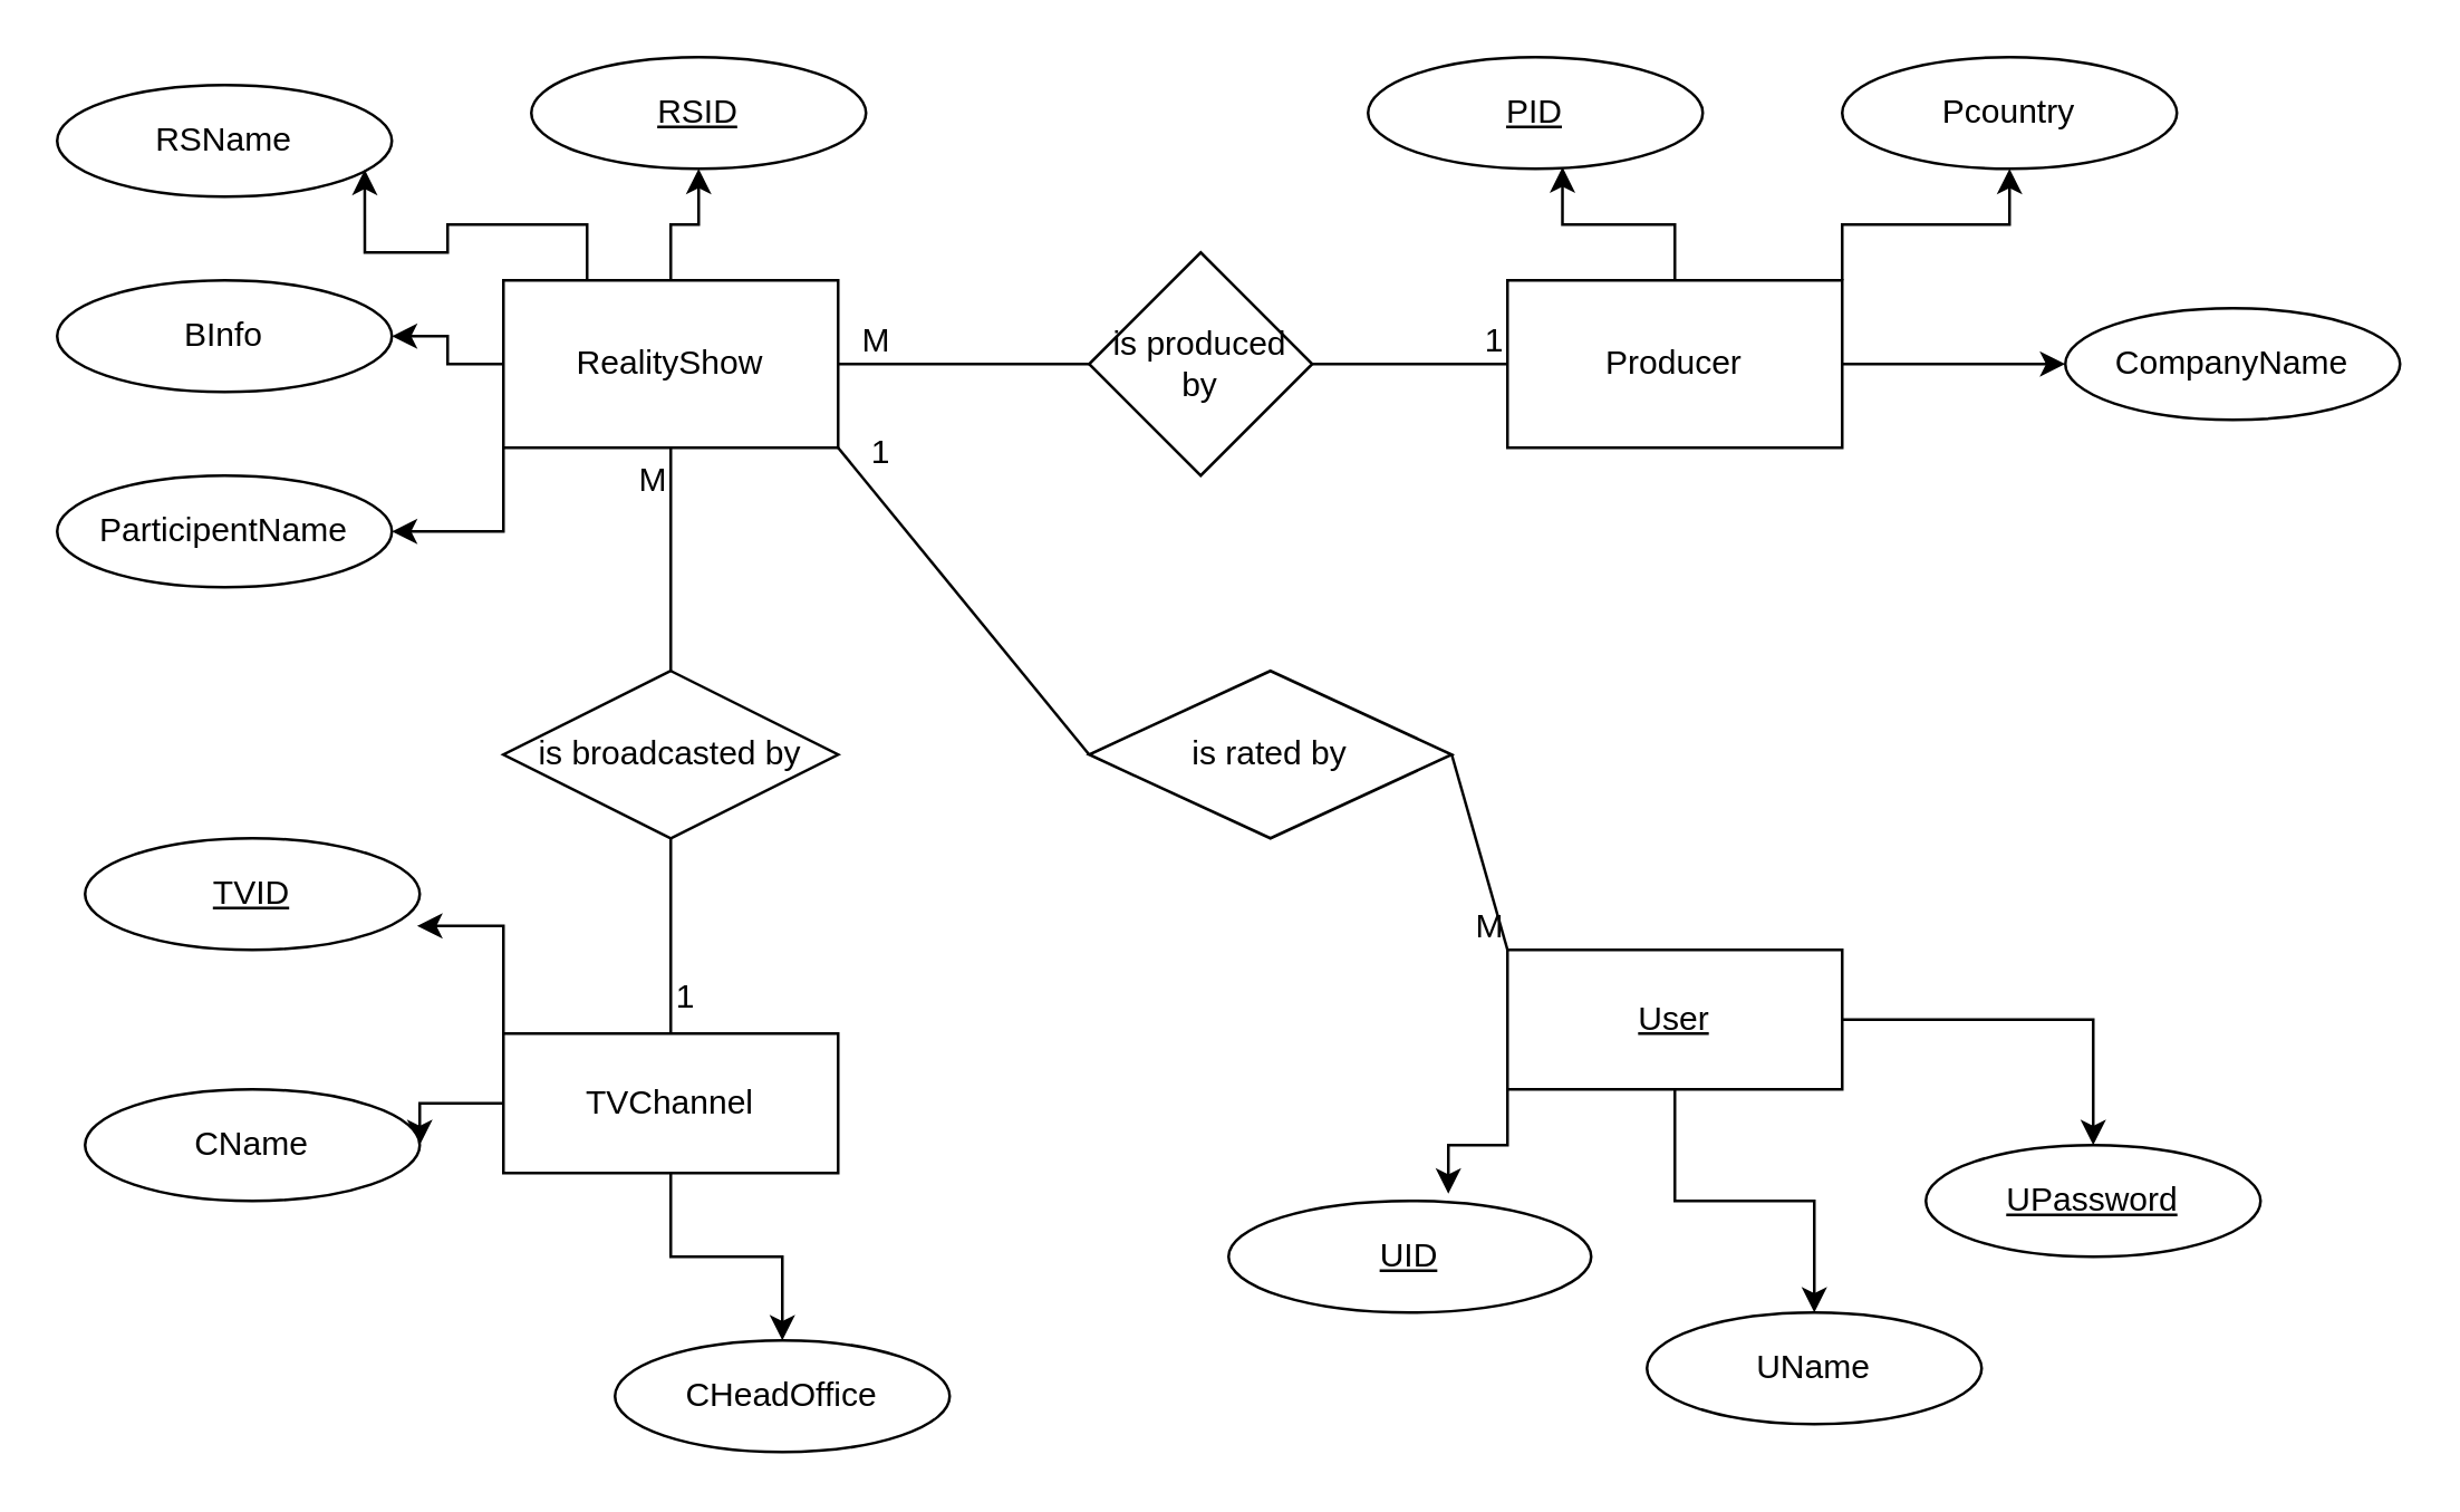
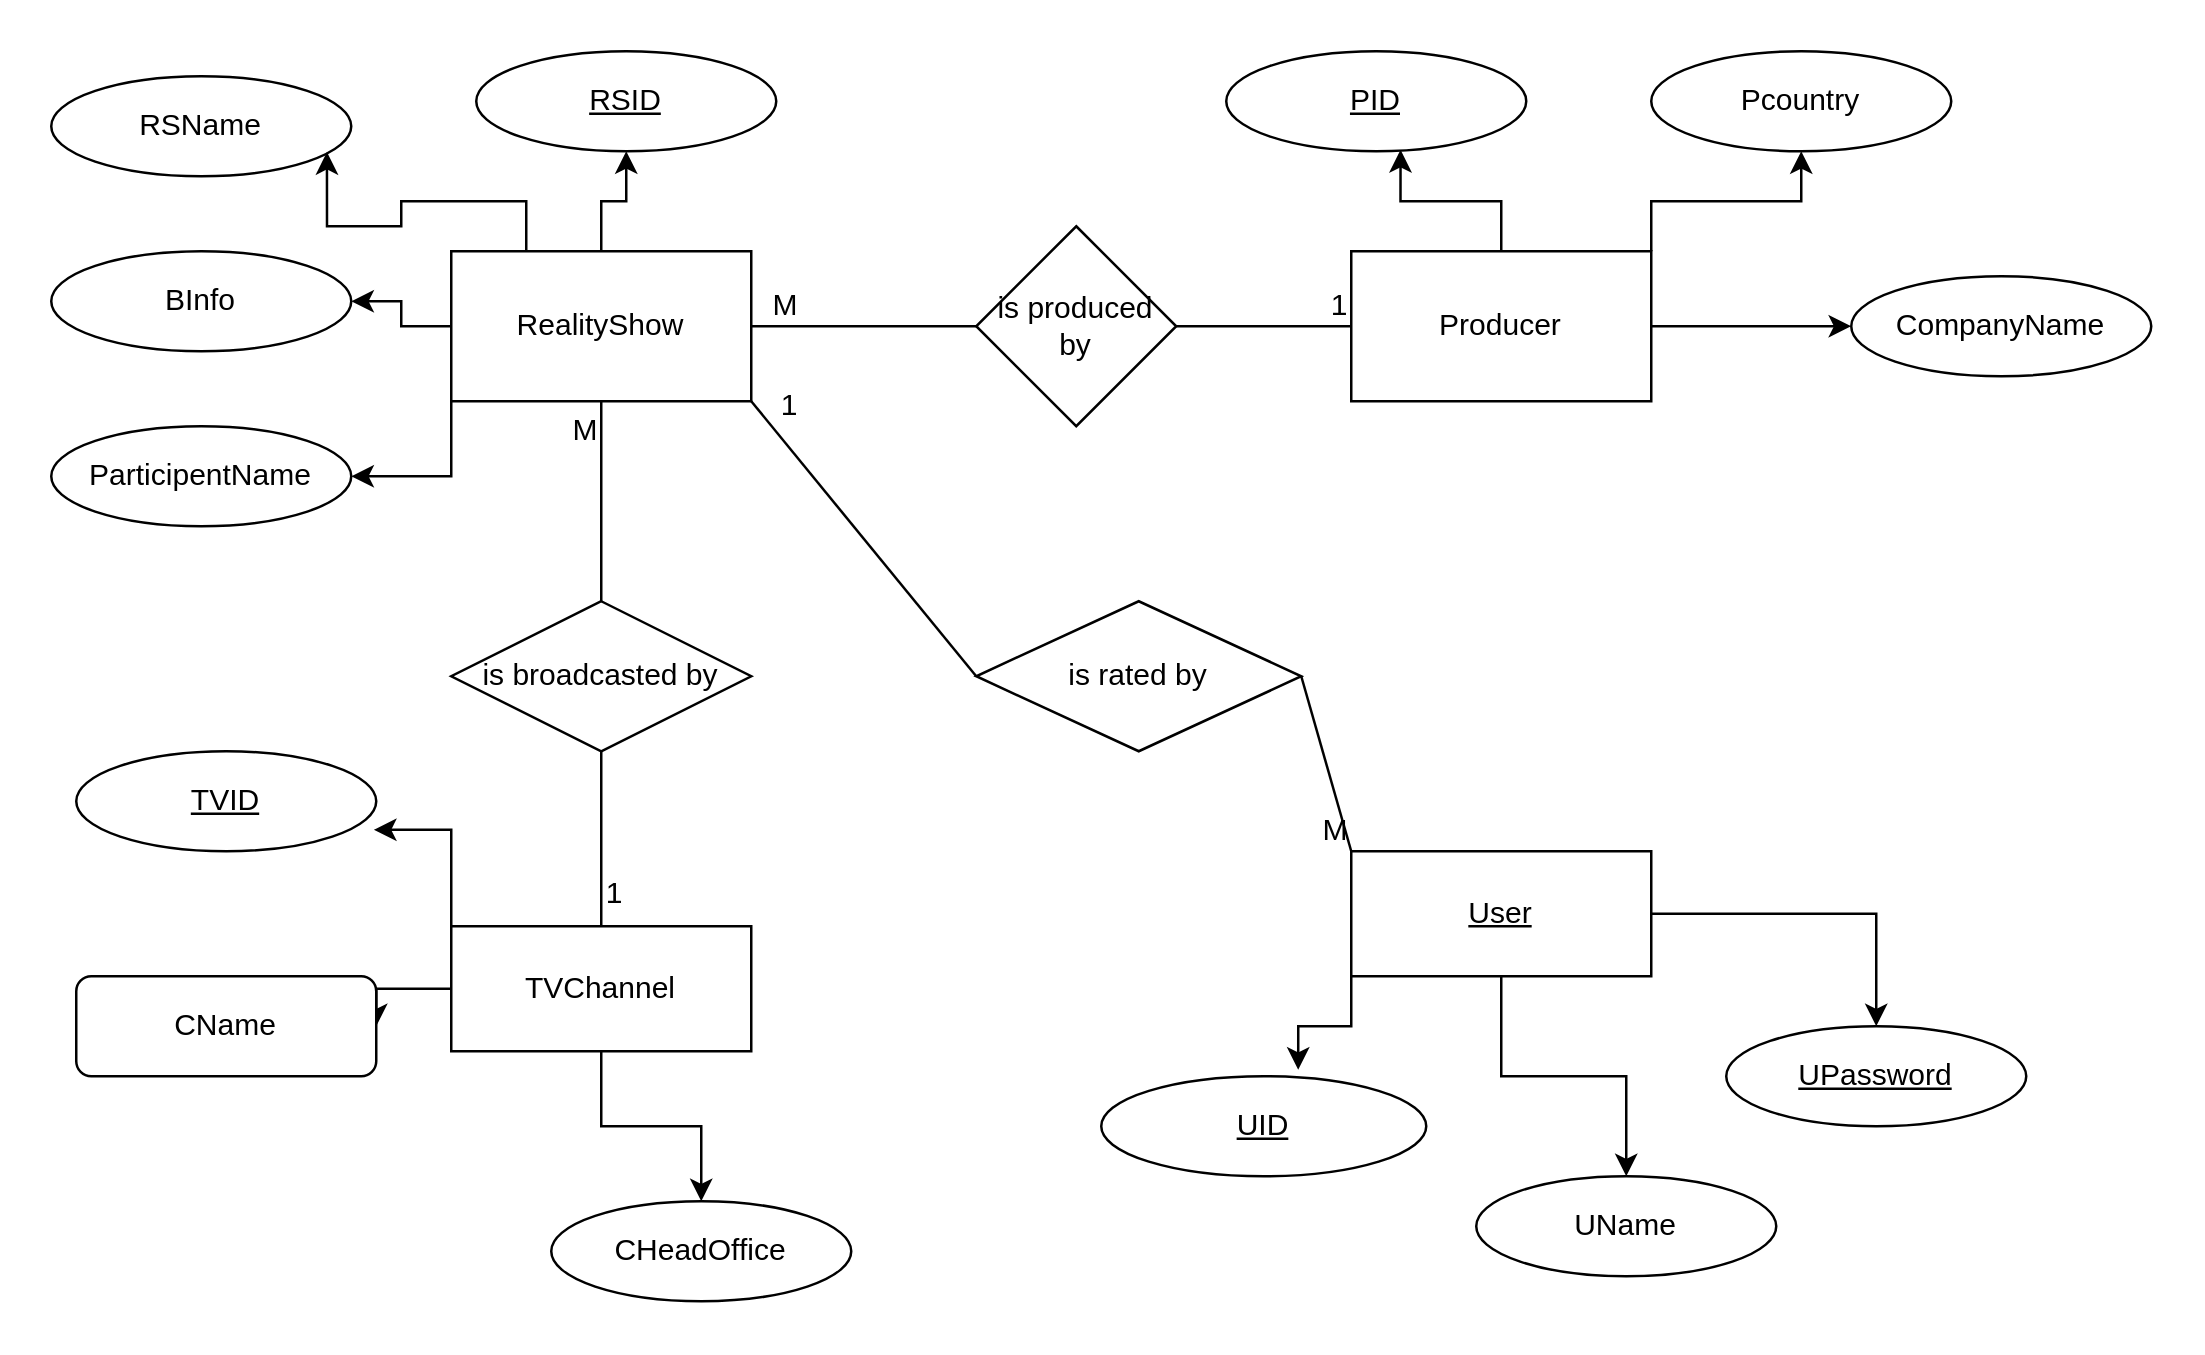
  <mxCell id="0" />
  <mxCell id="1" parent="0" />
  <mxCell id="2" value="RSName" style="ellipse;whiteSpace=wrap;html=1;" parent="1" vertex="1"><mxGeometry y="30" width="120" height="40" as="geometry" x="20" /></mxCell>
  <mxCell id="3" value="&lt;u&gt;RSID&lt;/u&gt;" style="ellipse;whiteSpace=wrap;html=1;" parent="1" vertex="1"><mxGeometry x="190" width="120" height="40" as="geometry" y="20" /></mxCell>
  <mxCell id="4" style="edgeStyle=orthogonalEdgeStyle;rounded=0;orthogonalLoop=1;jettySize=auto;html=1;exitX=0.5;exitY=0;exitDx=0;exitDy=0;entryX=0.5;entryY=1;entryDx=0;entryDy=0;" parent="1" source="8" target="3" edge="1"><mxGeometry relative="1" as="geometry" /></mxCell>
  <mxCell id="5" style="edgeStyle=orthogonalEdgeStyle;rounded=0;orthogonalLoop=1;jettySize=auto;html=1;exitX=0.25;exitY=0;exitDx=0;exitDy=0;entryX=0.919;entryY=0.758;entryDx=0;entryDy=0;entryPerimeter=0;" parent="1" source="8" target="2" edge="1"><mxGeometry relative="1" as="geometry" /></mxCell>
  <mxCell id="6" style="edgeStyle=orthogonalEdgeStyle;rounded=0;orthogonalLoop=1;jettySize=auto;html=1;exitX=0;exitY=0.5;exitDx=0;exitDy=0;entryX=1;entryY=0.5;entryDx=0;entryDy=0;" parent="1" source="8" target="9" edge="1"><mxGeometry relative="1" as="geometry" /></mxCell>
  <mxCell id="7" style="edgeStyle=orthogonalEdgeStyle;rounded=0;orthogonalLoop=1;jettySize=auto;html=1;exitX=0;exitY=1;exitDx=0;exitDy=0;entryX=1;entryY=0.5;entryDx=0;entryDy=0;" parent="1" source="8" target="10" edge="1"><mxGeometry relative="1" as="geometry" /></mxCell>
  <mxCell id="8" value="RealityShow" style="rounded=0;whiteSpace=wrap;html=1;" parent="1" vertex="1"><mxGeometry x="180" y="100" width="120" height="60" as="geometry" /></mxCell>
  <mxCell id="9" value="BInfo" style="ellipse;whiteSpace=wrap;html=1;" parent="1" vertex="1"><mxGeometry y="100" width="120" height="40" as="geometry" x="20" /></mxCell>
  <mxCell id="10" value="ParticipentName" style="ellipse;whiteSpace=wrap;html=1;" parent="1" vertex="1"><mxGeometry y="170" width="120" height="40" as="geometry" x="20" /></mxCell>
  <mxCell id="11" value="is produced by" style="rhombus;whiteSpace=wrap;html=1;" parent="1" vertex="1"><mxGeometry x="390" y="90" width="80" height="80" as="geometry" /></mxCell>
  <mxCell id="12" style="edgeStyle=orthogonalEdgeStyle;rounded=0;orthogonalLoop=1;jettySize=auto;html=1;exitX=1;exitY=0.5;exitDx=0;exitDy=0;entryX=0;entryY=0.5;entryDx=0;entryDy=0;" parent="1" source="15" target="18" edge="1"><mxGeometry relative="1" as="geometry" /></mxCell>
  <mxCell id="13" style="edgeStyle=orthogonalEdgeStyle;rounded=0;orthogonalLoop=1;jettySize=auto;html=1;exitX=1;exitY=0;exitDx=0;exitDy=0;entryX=0.5;entryY=1;entryDx=0;entryDy=0;" parent="1" source="15" target="17" edge="1"><mxGeometry relative="1" as="geometry" /></mxCell>
  <mxCell id="14" style="edgeStyle=orthogonalEdgeStyle;rounded=0;orthogonalLoop=1;jettySize=auto;html=1;exitX=0.5;exitY=0;exitDx=0;exitDy=0;entryX=0.581;entryY=0.986;entryDx=0;entryDy=0;entryPerimeter=0;" parent="1" source="15" target="16" edge="1"><mxGeometry relative="1" as="geometry" /></mxCell>
  <mxCell id="15" value="Producer" style="rounded=0;whiteSpace=wrap;html=1;" parent="1" vertex="1"><mxGeometry x="540" y="100" width="120" height="60" as="geometry" /></mxCell>
  <mxCell id="16" value="&lt;u&gt;PID&lt;/u&gt;" style="ellipse;whiteSpace=wrap;html=1;" parent="1" vertex="1"><mxGeometry x="490" width="120" height="40" as="geometry" y="20" /></mxCell>
  <mxCell id="17" value="Pcountry" style="ellipse;whiteSpace=wrap;html=1;" parent="1" vertex="1"><mxGeometry x="660" width="120" height="40" as="geometry" y="20" /></mxCell>
  <mxCell id="18" value="CompanyName" style="ellipse;whiteSpace=wrap;html=1;" parent="1" vertex="1"><mxGeometry x="740" y="110" width="120" height="40" as="geometry" /></mxCell>
  <mxCell id="19" style="edgeStyle=orthogonalEdgeStyle;rounded=0;orthogonalLoop=1;jettySize=auto;html=1;exitX=0;exitY=0;exitDx=0;exitDy=0;entryX=0.992;entryY=0.786;entryDx=0;entryDy=0;entryPerimeter=0;" parent="1" source="22" target="24" edge="1"><mxGeometry relative="1" as="geometry" /></mxCell>
  <mxCell id="20" style="edgeStyle=orthogonalEdgeStyle;rounded=0;orthogonalLoop=1;jettySize=auto;html=1;exitX=0;exitY=0.5;exitDx=0;exitDy=0;entryX=1;entryY=0.5;entryDx=0;entryDy=0;" parent="1" source="22" target="25" edge="1"><mxGeometry relative="1" as="geometry" /></mxCell>
  <mxCell id="21" style="edgeStyle=orthogonalEdgeStyle;rounded=0;orthogonalLoop=1;jettySize=auto;html=1;exitX=0.5;exitY=1;exitDx=0;exitDy=0;entryX=0.5;entryY=0;entryDx=0;entryDy=0;" parent="1" source="22" target="26" edge="1"><mxGeometry relative="1" as="geometry" /></mxCell>
  <mxCell id="22" value="TVChannel" style="whiteSpace=wrap;html=1;align=center;" parent="1" vertex="1"><mxGeometry x="180" y="370" width="120" height="50" as="geometry" /></mxCell>
  <mxCell id="23" value="is broadcasted by" style="shape=rhombus;perimeter=rhombusPerimeter;whiteSpace=wrap;html=1;align=center;" parent="1" vertex="1"><mxGeometry x="180" y="240" width="120" height="60" as="geometry" /></mxCell>
  <mxCell id="24" value="&lt;u&gt;TVID&lt;/u&gt;" style="ellipse;whiteSpace=wrap;html=1;align=center;" parent="1" vertex="1"><mxGeometry x="30" y="300" width="120" height="40" as="geometry" /></mxCell>
- <mxCell id="25" value="CName" style="ellipse;whiteSpace=wrap;html=1;align=center;" parent="1" vertex="1"><mxGeometry x="30" y="390" width="120" height="40" as="geometry" /></mxCell>
+ <mxCell id="25" value="CName" style="whiteSpace=wrap;html=1;align=center;rounded=1;" parent="1" vertex="1"><mxGeometry x="30" y="390" width="120" height="40" as="geometry" /></mxCell>
  <mxCell id="26" value="CHeadOffice" style="ellipse;whiteSpace=wrap;html=1;align=center;" parent="1" vertex="1"><mxGeometry x="220" y="480" width="120" height="40" as="geometry" /></mxCell>
  <mxCell id="27" value="is rated by" style="shape=rhombus;perimeter=rhombusPerimeter;whiteSpace=wrap;html=1;align=center;" parent="1" vertex="1"><mxGeometry x="390" y="240" width="130" height="60" as="geometry" /></mxCell>
  <mxCell id="28" style="edgeStyle=orthogonalEdgeStyle;rounded=0;orthogonalLoop=1;jettySize=auto;html=1;exitX=0;exitY=1;exitDx=0;exitDy=0;entryX=0.606;entryY=-0.064;entryDx=0;entryDy=0;entryPerimeter=0;" parent="1" source="31" target="32" edge="1"><mxGeometry relative="1" as="geometry" /></mxCell>
  <mxCell id="29" style="edgeStyle=orthogonalEdgeStyle;rounded=0;orthogonalLoop=1;jettySize=auto;html=1;exitX=0.5;exitY=1;exitDx=0;exitDy=0;entryX=0.5;entryY=0;entryDx=0;entryDy=0;" parent="1" source="31" target="33" edge="1"><mxGeometry relative="1" as="geometry" /></mxCell>
  <mxCell id="30" style="edgeStyle=orthogonalEdgeStyle;rounded=0;orthogonalLoop=1;jettySize=auto;html=1;exitX=1;exitY=0.5;exitDx=0;exitDy=0;" parent="1" source="31" target="34" edge="1"><mxGeometry relative="1" as="geometry" /></mxCell>
  <mxCell id="31" value="User" style="whiteSpace=wrap;html=1;align=center;fontStyle=4" parent="1" vertex="1"><mxGeometry x="540" y="340" width="120" height="50" as="geometry" /></mxCell>
  <mxCell id="32" value="&lt;u&gt;UID&lt;/u&gt;" style="ellipse;whiteSpace=wrap;html=1;align=center;" parent="1" vertex="1"><mxGeometry x="440" y="430" width="130" height="40" as="geometry" /></mxCell>
  <mxCell id="33" value="UName" style="ellipse;whiteSpace=wrap;html=1;align=center;" parent="1" vertex="1"><mxGeometry x="590" y="470" width="120" height="40" as="geometry" /></mxCell>
  <mxCell id="34" value="&lt;u&gt;UPassword&lt;/u&gt;" style="ellipse;whiteSpace=wrap;html=1;align=center;" parent="1" vertex="1"><mxGeometry x="690" y="410" width="120" height="40" as="geometry" /></mxCell>
  <mxCell id="35" value="" style="endArrow=none;html=1;rounded=0;exitX=0;exitY=0.5;exitDx=0;exitDy=0;" edge="1" parent="1" source="11"><mxGeometry relative="1" as="geometry"><mxPoint x="370" y="180" as="sourcePoint" /><mxPoint x="300" y="130" as="targetPoint" /></mxGeometry></mxCell>
  <mxCell id="36" value="M" style="resizable=0;html=1;whiteSpace=wrap;align=right;verticalAlign=bottom;" connectable="0" vertex="1" parent="35"><mxGeometry x="1" relative="1" as="geometry"><mxPoint x="20" as="offset" /></mxGeometry></mxCell>
  <mxCell id="37" value="" style="endArrow=none;html=1;rounded=0;exitX=1;exitY=0.5;exitDx=0;exitDy=0;entryX=0;entryY=0.5;entryDx=0;entryDy=0;" edge="1" parent="1" source="11" target="15"><mxGeometry relative="1" as="geometry"><mxPoint x="480" y="130" as="sourcePoint" /><mxPoint x="640" y="130" as="targetPoint" /></mxGeometry></mxCell>
  <mxCell id="38" value="1" style="resizable=0;html=1;whiteSpace=wrap;align=right;verticalAlign=bottom;" connectable="0" vertex="1" parent="37"><mxGeometry x="1" relative="1" as="geometry" /></mxCell>
  <mxCell id="39" value="" style="endArrow=none;html=1;rounded=0;exitX=0;exitY=0.5;exitDx=0;exitDy=0;entryX=1;entryY=1;entryDx=0;entryDy=0;" edge="1" parent="1" source="27" target="8"><mxGeometry relative="1" as="geometry"><mxPoint x="230" y="200" as="sourcePoint" /><mxPoint x="390" y="200" as="targetPoint" /></mxGeometry></mxCell>
  <mxCell id="40" value="1" style="resizable=0;html=1;whiteSpace=wrap;align=right;verticalAlign=bottom;" connectable="0" vertex="1" parent="39"><mxGeometry x="1" relative="1" as="geometry"><mxPoint x="20" y="10" as="offset" /></mxGeometry></mxCell>
  <mxCell id="41" value="" style="endArrow=none;html=1;rounded=0;exitX=1;exitY=0.5;exitDx=0;exitDy=0;entryX=0;entryY=0;entryDx=0;entryDy=0;" edge="1" parent="1" source="27" target="31"><mxGeometry relative="1" as="geometry"><mxPoint x="510" y="310" as="sourcePoint" /><mxPoint x="670" y="310" as="targetPoint" /></mxGeometry></mxCell>
  <mxCell id="42" value="M" style="resizable=0;html=1;whiteSpace=wrap;align=right;verticalAlign=bottom;" connectable="0" vertex="1" parent="41"><mxGeometry x="1" relative="1" as="geometry"><mxPoint as="offset" /></mxGeometry></mxCell>
  <mxCell id="43" value="" style="endArrow=none;html=1;rounded=0;entryX=0.5;entryY=1;entryDx=0;entryDy=0;exitX=0.5;exitY=0;exitDx=0;exitDy=0;" edge="1" parent="1" source="23" target="8"><mxGeometry relative="1" as="geometry"><mxPoint x="140" y="220" as="sourcePoint" /><mxPoint x="300" y="220" as="targetPoint" /></mxGeometry></mxCell>
  <mxCell id="44" value="M" style="resizable=0;html=1;whiteSpace=wrap;align=right;verticalAlign=bottom;" connectable="0" vertex="1" parent="43"><mxGeometry x="1" relative="1" as="geometry"><mxPoint y="20" as="offset" /></mxGeometry></mxCell>
  <mxCell id="45" value="" style="endArrow=none;html=1;rounded=0;exitX=0.5;exitY=1;exitDx=0;exitDy=0;entryX=0.5;entryY=0;entryDx=0;entryDy=0;" edge="1" parent="1" source="23" target="22"><mxGeometry relative="1" as="geometry"><mxPoint x="210" y="340" as="sourcePoint" /><mxPoint x="370" y="340" as="targetPoint" /></mxGeometry></mxCell>
  <mxCell id="46" value="1" style="resizable=0;html=1;whiteSpace=wrap;align=right;verticalAlign=bottom;" connectable="0" vertex="1" parent="45"><mxGeometry x="1" relative="1" as="geometry"><mxPoint x="10" y="-5" as="offset" /></mxGeometry></mxCell>
